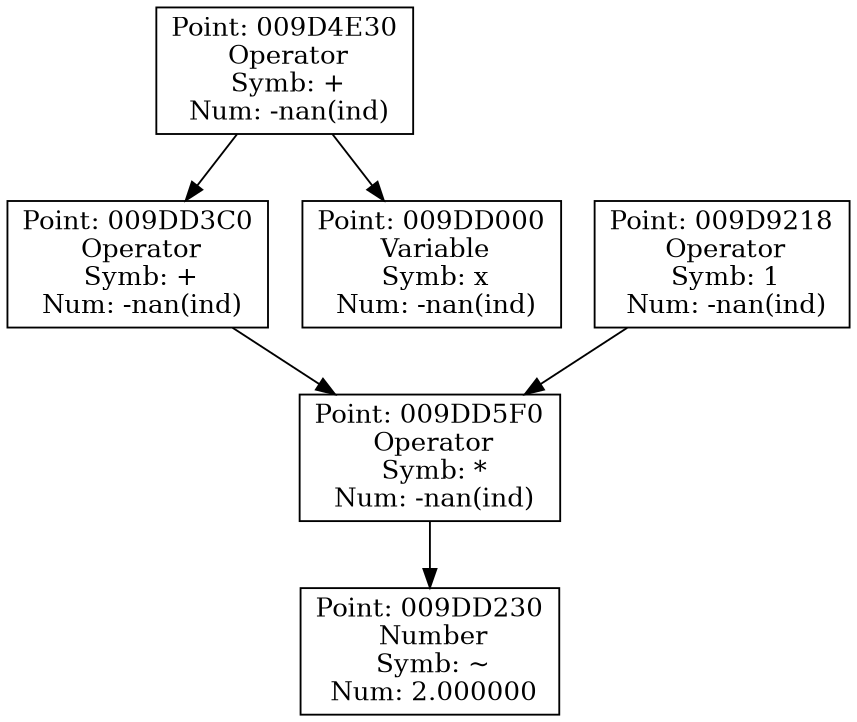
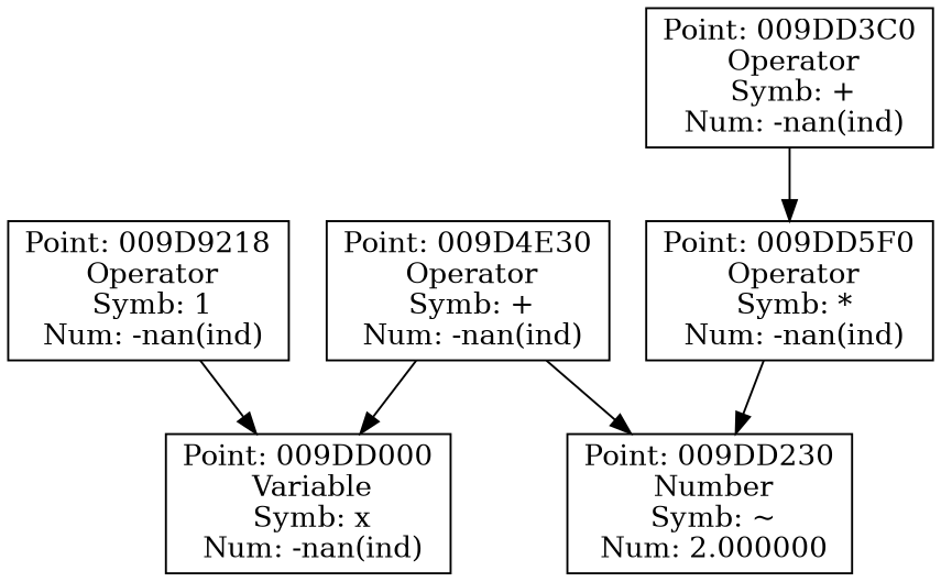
  digraph {
    rankdir=HR
    node [shape=box]
    "Point: 009D4E30\n Operator\n Symb: +\n Num: -nan(ind)"
    "Point: 009DD3C0\n Operator\n Symb: +\n Num: -nan(ind)"
    "Point: 009DD000\n Variable\n Symb: x\n Num: -nan(ind)"
    "Point: 009D9218\n Operator\n Symb: 1\n Num: -nan(ind)"
    "Point: 009DD5F0\n Operator\n Symb: *\n Num: -nan(ind)"
    "Point: 009DD230\n Number\n Symb: ~\n Num: 2.000000"
-   "Point: 009D4E30\n Operator\n Symb: +\n Num: -nan(ind)" -> "Point: 009DD3C0\n Operator\n Symb: +\n Num: -nan(ind)"
+   "Point: 009D4E30\n Operator\n Symb: +\n Num: -nan(ind)" -> "Point: 009DD230\n Number\n Symb: ~\n Num: 2.000000"
    "Point: 009D4E30\n Operator\n Symb: +\n Num: -nan(ind)" -> "Point: 009DD000\n Variable\n Symb: x\n Num: -nan(ind)"
    "Point: 009DD3C0\n Operator\n Symb: +\n Num: -nan(ind)" -> "Point: 009DD5F0\n Operator\n Symb: *\n Num: -nan(ind)"
-   "Point: 009D9218\n Operator\n Symb: 1\n Num: -nan(ind)" -> "Point: 009DD5F0\n Operator\n Symb: *\n Num: -nan(ind)"
+   "Point: 009D9218\n Operator\n Symb: 1\n Num: -nan(ind)" -> "Point: 009DD000\n Variable\n Symb: x\n Num: -nan(ind)"
    "Point: 009DD5F0\n Operator\n Symb: *\n Num: -nan(ind)" -> "Point: 009DD230\n Number\n Symb: ~\n Num: 2.000000"
  }
